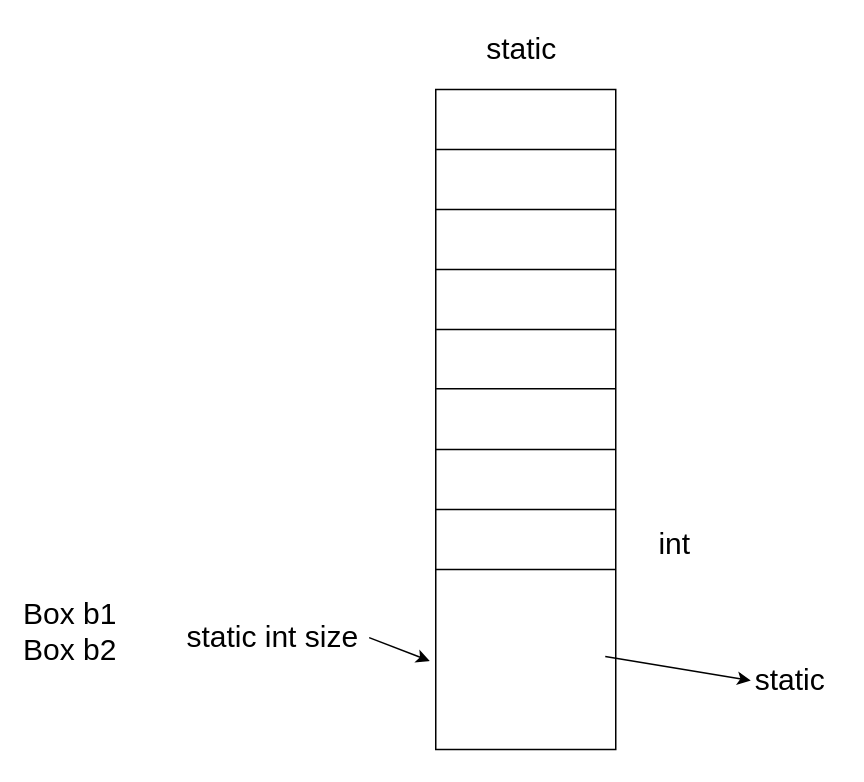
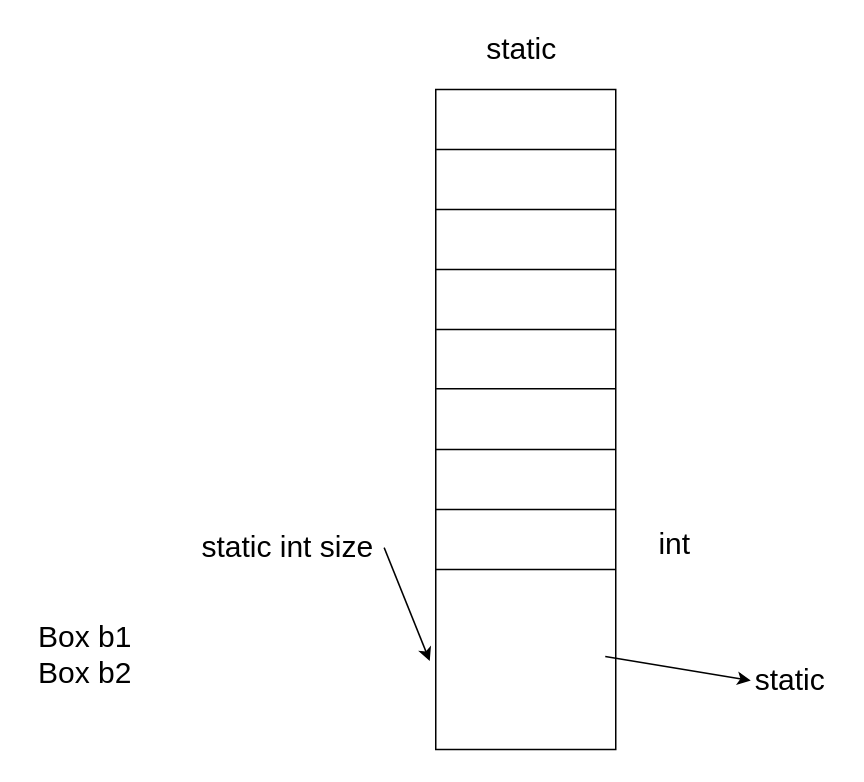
  <mxCell id="0" />
  <mxCell id="1" parent="0" />
  <mxCell id="2" value="" style="rounded=0;whiteSpace=wrap;html=1;" vertex="1" parent="1"><mxGeometry x="290" y="59" width="120" height="440" as="geometry" /></mxCell>
  <mxCell id="3" value="" style="endArrow=none;html=1;rounded=0;exitX=0.002;exitY=0.083;exitDx=0;exitDy=0;exitPerimeter=0;entryX=1;entryY=0.083;entryDx=0;entryDy=0;entryPerimeter=0;" edge="1" parent="1"><mxGeometry width="50" height="50" relative="1" as="geometry"><mxPoint x="290.24" y="99" as="sourcePoint" /><mxPoint x="410" y="99" as="targetPoint" /></mxGeometry></mxCell>
  <mxCell id="4" value="" style="endArrow=none;html=1;rounded=0;exitX=0.002;exitY=0.083;exitDx=0;exitDy=0;exitPerimeter=0;entryX=1;entryY=0.083;entryDx=0;entryDy=0;entryPerimeter=0;" edge="1" parent="1"><mxGeometry width="50" height="50" relative="1" as="geometry"><mxPoint x="290" y="139" as="sourcePoint" /><mxPoint x="409.76" y="139" as="targetPoint" /></mxGeometry></mxCell>
  <mxCell id="5" value="" style="endArrow=none;html=1;rounded=0;exitX=0.002;exitY=0.083;exitDx=0;exitDy=0;exitPerimeter=0;entryX=1;entryY=0.083;entryDx=0;entryDy=0;entryPerimeter=0;" edge="1" parent="1"><mxGeometry width="50" height="50" relative="1" as="geometry"><mxPoint x="290" y="179" as="sourcePoint" /><mxPoint x="409.76" y="179" as="targetPoint" /></mxGeometry></mxCell>
  <mxCell id="6" value="" style="endArrow=none;html=1;rounded=0;exitX=0.002;exitY=0.083;exitDx=0;exitDy=0;exitPerimeter=0;entryX=1;entryY=0.083;entryDx=0;entryDy=0;entryPerimeter=0;" edge="1" parent="1"><mxGeometry width="50" height="50" relative="1" as="geometry"><mxPoint x="290.24" y="219" as="sourcePoint" /><mxPoint x="410" y="219" as="targetPoint" /></mxGeometry></mxCell>
  <mxCell id="7" value="" style="endArrow=none;html=1;rounded=0;exitX=0.002;exitY=0.083;exitDx=0;exitDy=0;exitPerimeter=0;entryX=1;entryY=0.083;entryDx=0;entryDy=0;entryPerimeter=0;" edge="1" parent="1"><mxGeometry width="50" height="50" relative="1" as="geometry"><mxPoint x="290.24" y="258.58" as="sourcePoint" /><mxPoint x="410" y="258.58" as="targetPoint" /></mxGeometry></mxCell>
  <mxCell id="8" value="" style="endArrow=none;html=1;rounded=0;exitX=0.002;exitY=0.083;exitDx=0;exitDy=0;exitPerimeter=0;entryX=1;entryY=0.083;entryDx=0;entryDy=0;entryPerimeter=0;" edge="1" parent="1"><mxGeometry width="50" height="50" relative="1" as="geometry"><mxPoint x="290" y="299" as="sourcePoint" /><mxPoint x="409.76" y="299" as="targetPoint" /></mxGeometry></mxCell>
  <mxCell id="9" value="" style="endArrow=none;html=1;rounded=0;exitX=0.002;exitY=0.083;exitDx=0;exitDy=0;exitPerimeter=0;entryX=1;entryY=0.083;entryDx=0;entryDy=0;entryPerimeter=0;" edge="1" parent="1"><mxGeometry width="50" height="50" relative="1" as="geometry"><mxPoint x="290" y="339" as="sourcePoint" /><mxPoint x="409.76" y="339" as="targetPoint" /></mxGeometry></mxCell>
  <mxCell id="10" value="" style="endArrow=none;html=1;rounded=0;exitX=0.002;exitY=0.083;exitDx=0;exitDy=0;exitPerimeter=0;entryX=1;entryY=0.083;entryDx=0;entryDy=0;entryPerimeter=0;" edge="1" parent="1"><mxGeometry width="50" height="50" relative="1" as="geometry"><mxPoint x="290" y="379" as="sourcePoint" /><mxPoint x="409.76" y="379" as="targetPoint" /></mxGeometry></mxCell>
  <mxCell id="11" value="&lt;font style=&quot;font-size: 20px&quot;&gt;static&lt;/font&gt;" style="text;html=1;align=center;verticalAlign=middle;resizable=0;points=[];autosize=1;strokeColor=none;fillColor=none;" vertex="1" parent="1"><mxGeometry x="319" y="20" width="56" height="21" as="geometry" /></mxCell>
  <mxCell id="12" value="" style="endArrow=classic;html=1;rounded=0;fontSize=20;" edge="1" parent="1"><mxGeometry width="50" height="50" relative="1" as="geometry"><mxPoint x="403" y="437" as="sourcePoint" /><mxPoint x="500" y="453" as="targetPoint" /></mxGeometry></mxCell>
  <mxCell id="13" value="static" style="text;html=1;align=center;verticalAlign=middle;resizable=0;points=[];autosize=1;strokeColor=none;fillColor=none;fontSize=20;" vertex="1" parent="1"><mxGeometry x="498" y="438" width="56" height="28" as="geometry" /></mxCell>
  <mxCell id="14" value="int" style="text;html=1;align=center;verticalAlign=middle;resizable=0;points=[];autosize=1;strokeColor=none;fillColor=none;fontSize=20;" vertex="1" parent="1"><mxGeometry x="421" y="347" width="55" height="28" as="geometry" /></mxCell>
- <mxCell id="15" value="Box b1&lt;br&gt;Box b2" style="text;html=1;align=center;verticalAlign=middle;resizable=0;points=[];autosize=1;strokeColor=none;fillColor=none;fontSize=20;" vertex="1" parent="1"><mxGeometry x="10" y="394" width="72" height="52" as="geometry" /></mxCell>
- <mxCell id="16" value="static int size" style="text;html=1;align=center;verticalAlign=middle;resizable=0;points=[];autosize=1;strokeColor=none;fillColor=none;fontSize=20;" vertex="1" parent="1"><mxGeometry x="119" y="409" width="124" height="28" as="geometry" /></mxCell>
+ <mxCell id="15" value="Box b1&lt;br&gt;Box b2" style="text;html=1;align=center;verticalAlign=middle;resizable=0;points=[];autosize=1;strokeColor=none;fillColor=none;fontSize=20;" vertex="1" parent="1"><mxGeometry x="20" y="409" width="72" height="52" as="geometry" /></mxCell>
+ <mxCell id="16" value="static int size" style="text;html=1;align=center;verticalAlign=middle;resizable=0;points=[];autosize=1;strokeColor=none;fillColor=none;fontSize=20;" vertex="1" parent="1"><mxGeometry x="129" y="349" width="124" height="28" as="geometry" /></mxCell>
  <mxCell id="17" value="" style="endArrow=classic;html=1;rounded=0;fontSize=20;exitX=1.021;exitY=0.55;exitDx=0;exitDy=0;exitPerimeter=0;" edge="1" parent="1" source="16"><mxGeometry width="50" height="50" relative="1" as="geometry"><mxPoint x="260" y="291" as="sourcePoint" /><mxPoint x="286" y="440" as="targetPoint" /></mxGeometry></mxCell>
